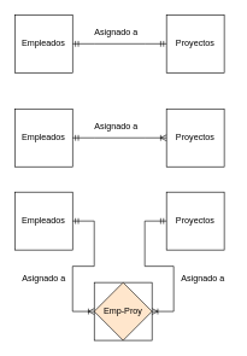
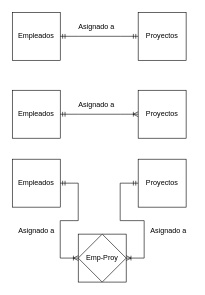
  <mxCell id="0" />
  <mxCell id="1" parent="0" />
  <mxCell id="2" value="Proyectos" style="whiteSpace=wrap;html=1;aspect=fixed;" vertex="1" parent="1"><mxGeometry x="230" y="20" width="80" height="80" as="geometry" /></mxCell>
  <mxCell id="3" value="Empleados" style="whiteSpace=wrap;html=1;aspect=fixed;" vertex="1" parent="1"><mxGeometry x="20" y="20" width="80" height="80" as="geometry" /></mxCell>
  <mxCell id="4" value="" style="edgeStyle=entityRelationEdgeStyle;fontSize=12;html=1;endArrow=ERmandOne;startArrow=ERmandOne;rounded=0;exitX=1;exitY=0.5;exitDx=0;exitDy=0;" edge="1" parent="1" source="3" target="2"><mxGeometry width="100" height="100" relative="1" as="geometry"><mxPoint x="300" y="200" as="sourcePoint" /><mxPoint x="400" y="100" as="targetPoint" /><Array as="points"><mxPoint x="110" y="70" /></Array></mxGeometry></mxCell>
  <mxCell id="5" value="Proyectos" style="whiteSpace=wrap;html=1;aspect=fixed;" vertex="1" parent="1"><mxGeometry x="230" y="150" width="80" height="80" as="geometry" /></mxCell>
  <mxCell id="6" value="Empleados" style="whiteSpace=wrap;html=1;aspect=fixed;" vertex="1" parent="1"><mxGeometry x="20" y="150" width="80" height="80" as="geometry" /></mxCell>
  <mxCell id="7" value="Proyectos" style="whiteSpace=wrap;html=1;aspect=fixed;" vertex="1" parent="1"><mxGeometry x="230" y="265" width="80" height="80" as="geometry" /></mxCell>
  <mxCell id="8" value="Empleados" style="whiteSpace=wrap;html=1;aspect=fixed;" vertex="1" parent="1"><mxGeometry x="20" y="265" width="80" height="80" as="geometry" /></mxCell>
  <mxCell id="9" value="" style="edgeStyle=entityRelationEdgeStyle;fontSize=12;html=1;endArrow=ERoneToMany;startArrow=ERmandOne;rounded=0;entryX=0;entryY=0.5;entryDx=0;entryDy=0;" edge="1" parent="1" source="6" target="5"><mxGeometry width="100" height="100" relative="1" as="geometry"><mxPoint x="300" y="200" as="sourcePoint" /><mxPoint x="400" y="100" as="targetPoint" /></mxGeometry></mxCell>
  <mxCell id="10" value="Asignado a" style="text;html=1;align=center;verticalAlign=middle;resizable=0;points=[];autosize=1;strokeColor=none;fillColor=none;" vertex="1" parent="1"><mxGeometry x="120" y="30" width="80" height="30" as="geometry" /></mxCell>
  <mxCell id="11" value="Asignado a" style="text;html=1;align=center;verticalAlign=middle;resizable=0;points=[];autosize=1;strokeColor=none;fillColor=none;" vertex="1" parent="1"><mxGeometry x="120" y="160" width="80" height="30" as="geometry" /></mxCell>
  <mxCell id="12" value="Asignado a" style="text;html=1;align=center;verticalAlign=middle;resizable=0;points=[];autosize=1;strokeColor=none;fillColor=none;" vertex="1" parent="1"><mxGeometry x="20" y="370" width="80" height="30" as="geometry" /></mxCell>
  <mxCell id="13" value="" style="whiteSpace=wrap;html=1;aspect=fixed;" vertex="1" parent="1"><mxGeometry x="130" y="390" width="80" height="80" as="geometry" /></mxCell>
- <mxCell id="14" value="Emp-Proy" style="rhombus;whiteSpace=wrap;html=1;fillColor=#ffe6cc;" vertex="1" parent="1"><mxGeometry x="130" y="390" width="80" height="80" as="geometry" /></mxCell>
+ <mxCell id="14" value="Emp-Proy" style="rhombus;whiteSpace=wrap;html=1;" vertex="1" parent="1"><mxGeometry x="130" y="390" width="80" height="80" as="geometry" /></mxCell>
  <mxCell id="15" value="" style="edgeStyle=entityRelationEdgeStyle;fontSize=12;html=1;endArrow=ERoneToMany;startArrow=ERmandOne;rounded=0;entryX=0;entryY=0.5;entryDx=0;entryDy=0;exitX=1;exitY=0.5;exitDx=0;exitDy=0;" edge="1" parent="1" source="8" target="13"><mxGeometry width="100" height="100" relative="1" as="geometry"><mxPoint x="170" y="300" as="sourcePoint" /><mxPoint x="300" y="300" as="targetPoint" /><Array as="points"><mxPoint x="100" y="390" /><mxPoint x="220" y="310" /></Array></mxGeometry></mxCell>
  <mxCell id="16" value="" style="edgeStyle=entityRelationEdgeStyle;fontSize=12;html=1;endArrow=ERoneToMany;startArrow=ERmandOne;rounded=0;entryX=1;entryY=0.5;entryDx=0;entryDy=0;" edge="1" parent="1" source="7" target="14"><mxGeometry width="100" height="100" relative="1" as="geometry"><mxPoint x="110" y="360" as="sourcePoint" /><mxPoint x="130" y="485" as="targetPoint" /><Array as="points"><mxPoint x="110" y="445" /><mxPoint x="210" y="370" /><mxPoint x="230" y="365" /></Array></mxGeometry></mxCell>
  <mxCell id="17" value="Asignado a" style="text;html=1;align=center;verticalAlign=middle;resizable=0;points=[];autosize=1;strokeColor=none;fillColor=none;" vertex="1" parent="1"><mxGeometry x="240" y="370" width="80" height="30" as="geometry" /></mxCell>
